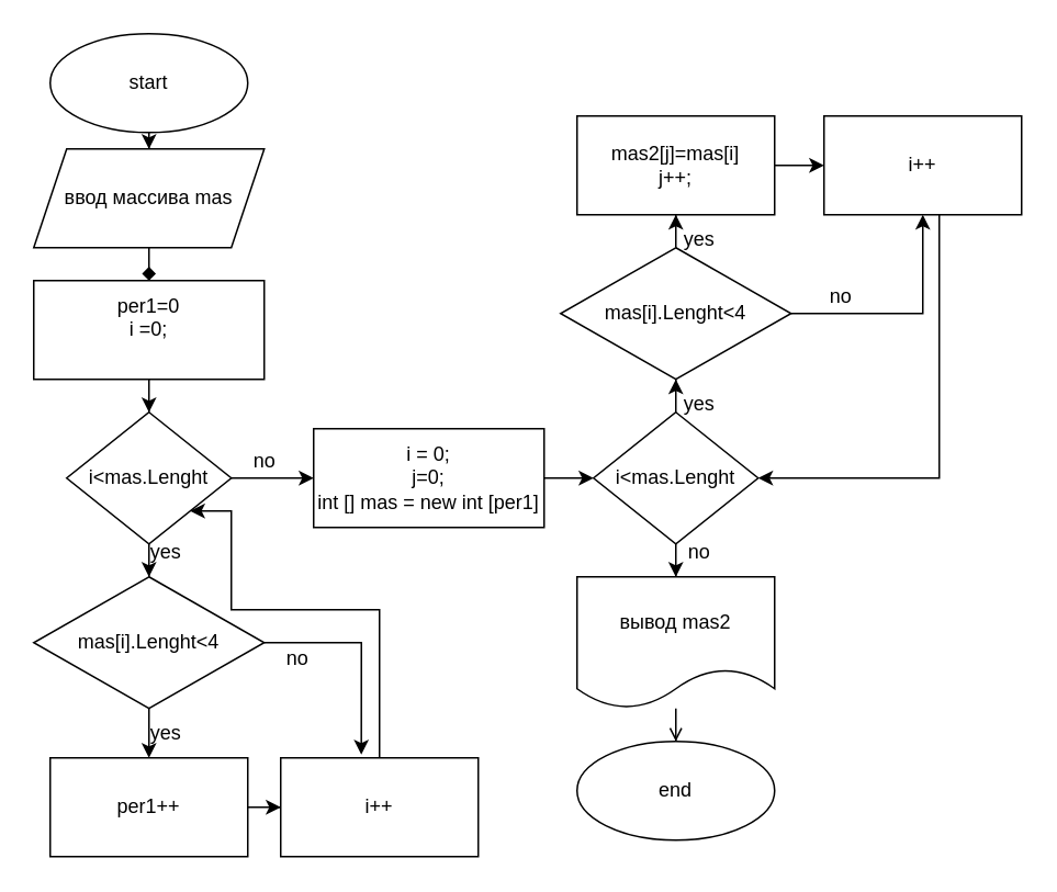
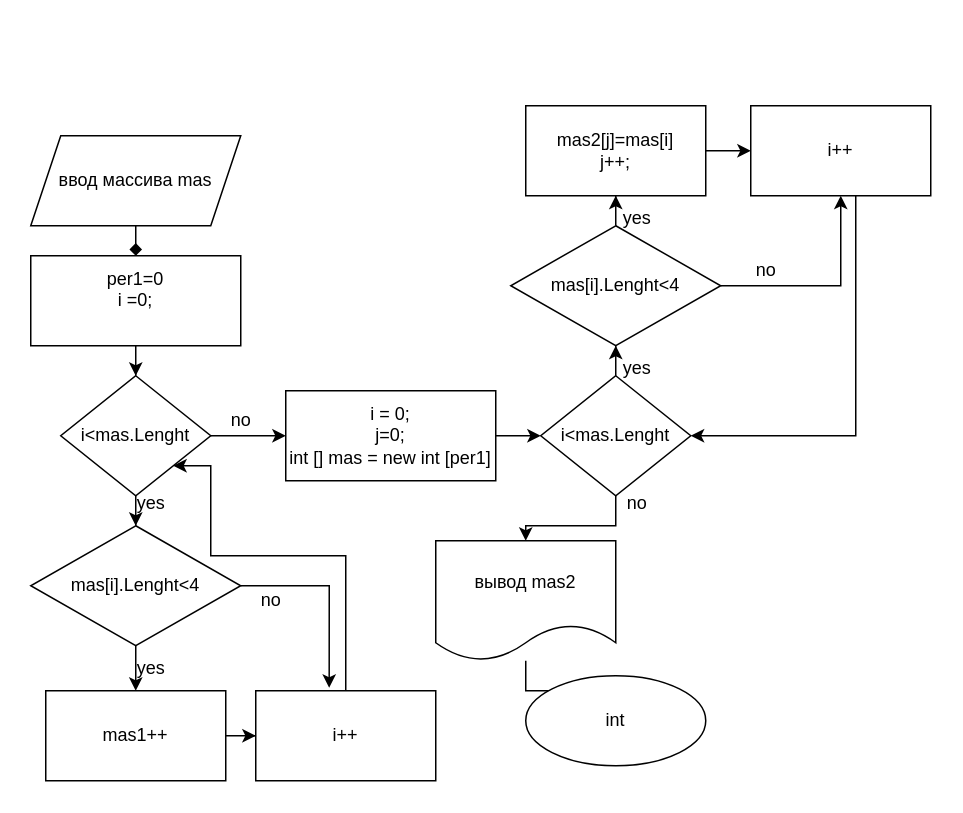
  <mxCell id="0" />
  <mxCell id="1" parent="0" />
- <mxCell id="2" style="edgeStyle=orthogonalEdgeStyle;rounded=0;orthogonalLoop=1;jettySize=auto;html=1;" edge="1" parent="1" source="3" target="5"><mxGeometry relative="1" as="geometry" /></mxCell>
- <mxCell id="3" value="start" style="ellipse;whiteSpace=wrap;html=1;" vertex="1" parent="1"><mxGeometry x="30" y="20" width="120" height="60" as="geometry" /></mxCell>
  <mxCell id="4" style="edgeStyle=orthogonalEdgeStyle;rounded=0;orthogonalLoop=1;jettySize=auto;html=1;endArrow=diamond;" edge="1" parent="1" source="5" target="7"><mxGeometry relative="1" as="geometry" /></mxCell>
  <mxCell id="5" value="ввод массива mas" style="shape=parallelogram;perimeter=parallelogramPerimeter;whiteSpace=wrap;html=1;fixedSize=1;" vertex="1" parent="1"><mxGeometry x="20" y="90" width="140" height="60" as="geometry" /></mxCell>
  <mxCell id="6" style="edgeStyle=orthogonalEdgeStyle;rounded=0;orthogonalLoop=1;jettySize=auto;html=1;" edge="1" parent="1" source="7" target="15"><mxGeometry relative="1" as="geometry" /></mxCell>
  <mxCell id="7" value="&lt;div&gt;per1=0&lt;br&gt;&lt;/div&gt;&lt;div&gt;i =0;&lt;br&gt;&lt;/div&gt;&lt;div&gt;&lt;br&gt;&lt;/div&gt;" style="whiteSpace=wrap;html=1;" vertex="1" parent="1"><mxGeometry x="20" y="170" width="140" height="60" as="geometry" /></mxCell>
  <mxCell id="8" style="edgeStyle=orthogonalEdgeStyle;rounded=0;orthogonalLoop=1;jettySize=auto;html=1;entryX=0.408;entryY=-0.033;entryDx=0;entryDy=0;entryPerimeter=0;" edge="1" parent="1" source="10" target="17"><mxGeometry relative="1" as="geometry"><mxPoint x="550" y="380" as="targetPoint" /></mxGeometry></mxCell>
  <mxCell id="9" style="edgeStyle=orthogonalEdgeStyle;rounded=0;orthogonalLoop=1;jettySize=auto;html=1;entryX=0.5;entryY=0;entryDx=0;entryDy=0;" edge="1" parent="1" source="10" target="12"><mxGeometry relative="1" as="geometry" /></mxCell>
  <mxCell id="10" value="mas[i].Lenght&amp;lt;4 " style="rhombus;whiteSpace=wrap;html=1;" vertex="1" parent="1"><mxGeometry x="20" y="350" width="140" height="80" as="geometry" /></mxCell>
  <mxCell id="11" style="edgeStyle=orthogonalEdgeStyle;rounded=0;orthogonalLoop=1;jettySize=auto;html=1;entryX=0;entryY=0.5;entryDx=0;entryDy=0;" edge="1" parent="1" source="12" target="17"><mxGeometry relative="1" as="geometry" /></mxCell>
- <mxCell id="12" value="&lt;div&gt;per1++&lt;/div&gt;" style="whiteSpace=wrap;html=1;" vertex="1" parent="1"><mxGeometry x="30" y="460" width="120" height="60" as="geometry" /></mxCell>
+ <mxCell id="12" value="&lt;div&gt;mas1++&lt;/div&gt;" style="whiteSpace=wrap;html=1;" vertex="1" parent="1"><mxGeometry x="30" y="460" width="120" height="60" as="geometry" /></mxCell>
  <mxCell id="13" style="edgeStyle=orthogonalEdgeStyle;rounded=0;orthogonalLoop=1;jettySize=auto;html=1;entryX=0.5;entryY=0;entryDx=0;entryDy=0;" edge="1" parent="1" source="15" target="10"><mxGeometry relative="1" as="geometry" /></mxCell>
  <mxCell id="14" style="edgeStyle=orthogonalEdgeStyle;rounded=0;orthogonalLoop=1;jettySize=auto;html=1;" edge="1" parent="1" source="15" target="19"><mxGeometry relative="1" as="geometry" /></mxCell>
  <mxCell id="15" value="i&amp;lt;mas.Lenght" style="rhombus;whiteSpace=wrap;html=1;" vertex="1" parent="1"><mxGeometry x="40" y="250" width="100" height="80" as="geometry" /></mxCell>
  <mxCell id="16" style="edgeStyle=orthogonalEdgeStyle;rounded=0;orthogonalLoop=1;jettySize=auto;html=1;entryX=1;entryY=1;entryDx=0;entryDy=0;" edge="1" parent="1" source="17" target="15"><mxGeometry relative="1" as="geometry"><Array as="points"><mxPoint x="230" y="370" /><mxPoint x="140" y="370" /><mxPoint x="140" y="310" /></Array></mxGeometry></mxCell>
  <mxCell id="17" value="i++" style="whiteSpace=wrap;html=1;" vertex="1" parent="1"><mxGeometry x="170" y="460" width="120" height="60" as="geometry" /></mxCell>
  <mxCell id="18" style="edgeStyle=orthogonalEdgeStyle;rounded=0;orthogonalLoop=1;jettySize=auto;html=1;" edge="1" parent="1" source="19" target="22"><mxGeometry relative="1" as="geometry" /></mxCell>
  <mxCell id="19" value="&lt;div&gt;i = 0;&lt;/div&gt;&lt;div&gt;j=0;&lt;br&gt;&lt;/div&gt;&lt;div&gt;int [] mas = new int [per1]&lt;/div&gt;" style="whiteSpace=wrap;html=1;" vertex="1" parent="1"><mxGeometry x="190" y="260" width="140" height="60" as="geometry" /></mxCell>
  <mxCell id="20" style="edgeStyle=orthogonalEdgeStyle;rounded=0;orthogonalLoop=1;jettySize=auto;html=1;entryX=0.5;entryY=1;entryDx=0;entryDy=0;" edge="1" parent="1" source="22" target="25"><mxGeometry relative="1" as="geometry" /></mxCell>
  <mxCell id="21" style="edgeStyle=orthogonalEdgeStyle;rounded=0;orthogonalLoop=1;jettySize=auto;html=1;entryX=0.5;entryY=0;entryDx=0;entryDy=0;" edge="1" parent="1" source="22" target="31"><mxGeometry relative="1" as="geometry" /></mxCell>
  <mxCell id="22" value="i&amp;lt;mas.Lenght" style="rhombus;whiteSpace=wrap;html=1;" vertex="1" parent="1"><mxGeometry x="360" y="250" width="100" height="80" as="geometry" /></mxCell>
  <mxCell id="23" style="edgeStyle=orthogonalEdgeStyle;rounded=0;orthogonalLoop=1;jettySize=auto;html=1;entryX=0.5;entryY=1;entryDx=0;entryDy=0;" edge="1" parent="1" source="25" target="27"><mxGeometry relative="1" as="geometry" /></mxCell>
  <mxCell id="24" style="edgeStyle=orthogonalEdgeStyle;rounded=0;orthogonalLoop=1;jettySize=auto;html=1;entryX=0.5;entryY=1;entryDx=0;entryDy=0;" edge="1" parent="1" source="25" target="29"><mxGeometry relative="1" as="geometry" /></mxCell>
  <mxCell id="25" value="mas[i].Lenght&amp;lt;4 " style="rhombus;whiteSpace=wrap;html=1;" vertex="1" parent="1"><mxGeometry x="340" y="150" width="140" height="80" as="geometry" /></mxCell>
  <mxCell id="26" style="edgeStyle=orthogonalEdgeStyle;rounded=0;orthogonalLoop=1;jettySize=auto;html=1;entryX=0;entryY=0.5;entryDx=0;entryDy=0;" edge="1" parent="1" source="27" target="29"><mxGeometry relative="1" as="geometry" /></mxCell>
  <mxCell id="27" value="&lt;div&gt;mas2[j]=mas[i]&lt;/div&gt;&lt;div&gt;j++;&lt;br&gt;&lt;/div&gt;" style="whiteSpace=wrap;html=1;" vertex="1" parent="1"><mxGeometry x="350" y="70" width="120" height="60" as="geometry" /></mxCell>
  <mxCell id="28" style="edgeStyle=orthogonalEdgeStyle;rounded=0;orthogonalLoop=1;jettySize=auto;html=1;entryX=1;entryY=0.5;entryDx=0;entryDy=0;" edge="1" parent="1" source="29" target="22"><mxGeometry relative="1" as="geometry"><Array as="points"><mxPoint x="570" y="290" /></Array></mxGeometry></mxCell>
  <mxCell id="29" value="i++" style="whiteSpace=wrap;html=1;" vertex="1" parent="1"><mxGeometry x="500" y="70" width="120" height="60" as="geometry" /></mxCell>
  <mxCell id="30" value="" style="edgeStyle=orthogonalEdgeStyle;rounded=0;orthogonalLoop=1;jettySize=auto;html=1;endArrow=open;" edge="1" parent="1" source="31" target="32"><mxGeometry relative="1" as="geometry" /></mxCell>
- <mxCell id="31" value="вывод mas2" style="shape=document;whiteSpace=wrap;html=1;boundedLbl=1;" vertex="1" parent="1"><mxGeometry x="350" y="350" width="120" height="80" as="geometry" /></mxCell>
- <mxCell id="32" value="end" style="ellipse;whiteSpace=wrap;html=1;" vertex="1" parent="1"><mxGeometry x="350" y="450" width="120" height="60" as="geometry" /></mxCell>
+ <mxCell id="31" value="вывод mas2" style="shape=document;whiteSpace=wrap;html=1;boundedLbl=1;" vertex="1" parent="1"><mxGeometry x="290" y="360" width="120" height="80" as="geometry" /></mxCell>
+ <mxCell id="32" value="int" style="ellipse;whiteSpace=wrap;html=1;" vertex="1" parent="1"><mxGeometry x="350" y="450" width="120" height="60" as="geometry" /></mxCell>
  <mxCell id="33" value="yes" style="text;html=1;align=center;verticalAlign=middle;resizable=0;points=[];autosize=1;strokeColor=none;fillColor=none;" vertex="1" parent="1"><mxGeometry x="80" y="320" width="40" height="30" as="geometry" /></mxCell>
  <mxCell id="34" value="no" style="text;html=1;align=center;verticalAlign=middle;resizable=0;points=[];autosize=1;strokeColor=none;fillColor=none;" vertex="1" parent="1"><mxGeometry x="140" y="265" width="40" height="30" as="geometry" /></mxCell>
  <mxCell id="35" value="yes" style="text;html=1;align=center;verticalAlign=middle;resizable=0;points=[];autosize=1;strokeColor=none;fillColor=none;" vertex="1" parent="1"><mxGeometry x="80" y="430" width="40" height="30" as="geometry" /></mxCell>
  <mxCell id="36" value="no" style="text;html=1;align=center;verticalAlign=middle;resizable=0;points=[];autosize=1;strokeColor=none;fillColor=none;" vertex="1" parent="1"><mxGeometry x="160" y="385" width="40" height="30" as="geometry" /></mxCell>
  <mxCell id="37" value="no" style="text;html=1;align=center;verticalAlign=middle;resizable=0;points=[];autosize=1;strokeColor=none;fillColor=none;" vertex="1" parent="1"><mxGeometry x="404" y="320" width="40" height="30" as="geometry" /></mxCell>
  <mxCell id="38" value="yes" style="text;html=1;align=center;verticalAlign=middle;resizable=0;points=[];autosize=1;strokeColor=none;fillColor=none;" vertex="1" parent="1"><mxGeometry x="404" y="230" width="40" height="30" as="geometry" /></mxCell>
  <mxCell id="39" value="no" style="text;html=1;align=center;verticalAlign=middle;resizable=0;points=[];autosize=1;strokeColor=none;fillColor=none;" vertex="1" parent="1"><mxGeometry x="490" y="165" width="40" height="30" as="geometry" /></mxCell>
  <mxCell id="40" value="yes" style="text;html=1;align=center;verticalAlign=middle;resizable=0;points=[];autosize=1;strokeColor=none;fillColor=none;" vertex="1" parent="1"><mxGeometry x="404" y="130" width="40" height="30" as="geometry" /></mxCell>
